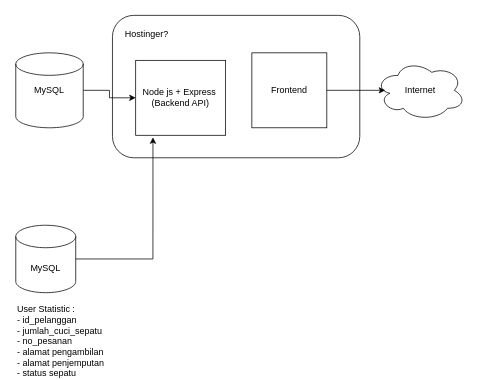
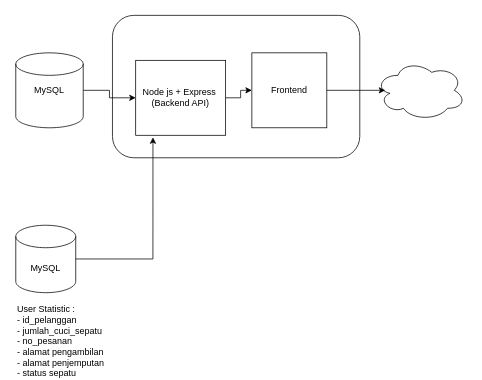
  <mxCell id="0" />
  <mxCell id="1" parent="0" />
  <mxCell id="2" value="" style="rounded=1;whiteSpace=wrap;html=1;" vertex="1" parent="1"><mxGeometry x="149" y="20" width="330" height="190" as="geometry" /></mxCell>
  <mxCell id="3" style="edgeStyle=orthogonalEdgeStyle;rounded=0;orthogonalLoop=1;jettySize=auto;html=1;entryX=0;entryY=0.5;entryDx=0;entryDy=0;" edge="1" parent="1" source="4" target="6"><mxGeometry relative="1" as="geometry" /></mxCell>
  <mxCell id="4" value="" style="shape=cylinder3;whiteSpace=wrap;html=1;boundedLbl=1;backgroundOutline=1;size=15;" vertex="1" parent="1"><mxGeometry x="20" y="70" width="90" height="100" as="geometry" /></mxCell>
+ <mxCell id="5" style="edgeStyle=orthogonalEdgeStyle;rounded=0;orthogonalLoop=1;jettySize=auto;html=1;entryX=0;entryY=0.5;entryDx=0;entryDy=0;" edge="1" parent="1" source="6" target="7"><mxGeometry relative="1" as="geometry" /></mxCell>
  <mxCell id="6" value="Node js + Express&amp;nbsp;&lt;br&gt;(Backend API)" style="rounded=0;whiteSpace=wrap;html=1;" vertex="1" parent="1"><mxGeometry x="180" y="80" width="120" height="100" as="geometry" /></mxCell>
  <mxCell id="7" value="Frontend" style="rounded=0;whiteSpace=wrap;html=1;" vertex="1" parent="1"><mxGeometry x="335" y="70" width="100" height="100" as="geometry" /></mxCell>
  <mxCell id="8" value="" style="ellipse;shape=cloud;whiteSpace=wrap;html=1;" vertex="1" parent="1"><mxGeometry x="500" y="80" width="120" height="80" as="geometry" /></mxCell>
- <mxCell id="9" value="Internet" style="text;html=1;align=center;verticalAlign=middle;whiteSpace=wrap;rounded=0;" vertex="1" parent="1"><mxGeometry x="530" y="105" width="60" height="30" as="geometry" /></mxCell>
  <mxCell id="10" value="MySQL" style="text;html=1;align=center;verticalAlign=middle;whiteSpace=wrap;rounded=0;" vertex="1" parent="1"><mxGeometry x="35" y="105" width="60" height="30" as="geometry" /></mxCell>
  <mxCell id="11" style="edgeStyle=orthogonalEdgeStyle;rounded=0;orthogonalLoop=1;jettySize=auto;html=1;entryX=0.108;entryY=0.5;entryDx=0;entryDy=0;entryPerimeter=0;" edge="1" parent="1" source="7" target="8"><mxGeometry relative="1" as="geometry" /></mxCell>
  <mxCell id="12" value="MySQL" style="shape=cylinder3;whiteSpace=wrap;html=1;boundedLbl=1;backgroundOutline=1;size=15;" vertex="1" parent="1"><mxGeometry x="20" y="300" width="80" height="90" as="geometry" /></mxCell>
  <mxCell id="13" value="User Statistic :&lt;br&gt;- id_pelanggan&lt;br&gt;- jumlah_cuci_sepatu&lt;div&gt;- no_pesanan&lt;/div&gt;&lt;div&gt;- alamat pengambilan&amp;nbsp;&lt;/div&gt;&lt;div&gt;- alamat penjemputan&lt;/div&gt;&lt;div&gt;- status sepatu&lt;/div&gt;" style="text;html=1;align=left;verticalAlign=middle;whiteSpace=wrap;rounded=0;" vertex="1" parent="1"><mxGeometry x="20" y="440" width="200" height="30" as="geometry" /></mxCell>
  <mxCell id="14" style="edgeStyle=orthogonalEdgeStyle;rounded=0;orthogonalLoop=1;jettySize=auto;html=1;entryX=0.192;entryY=1.027;entryDx=0;entryDy=0;entryPerimeter=0;" edge="1" parent="1" source="12" target="6"><mxGeometry relative="1" as="geometry" /></mxCell>
- <mxCell id="15" value="Hostinger?" style="text;html=1;align=center;verticalAlign=middle;whiteSpace=wrap;rounded=0;" vertex="1" parent="1"><mxGeometry x="160" y="30" width="70" height="30" as="geometry" /></mxCell>
